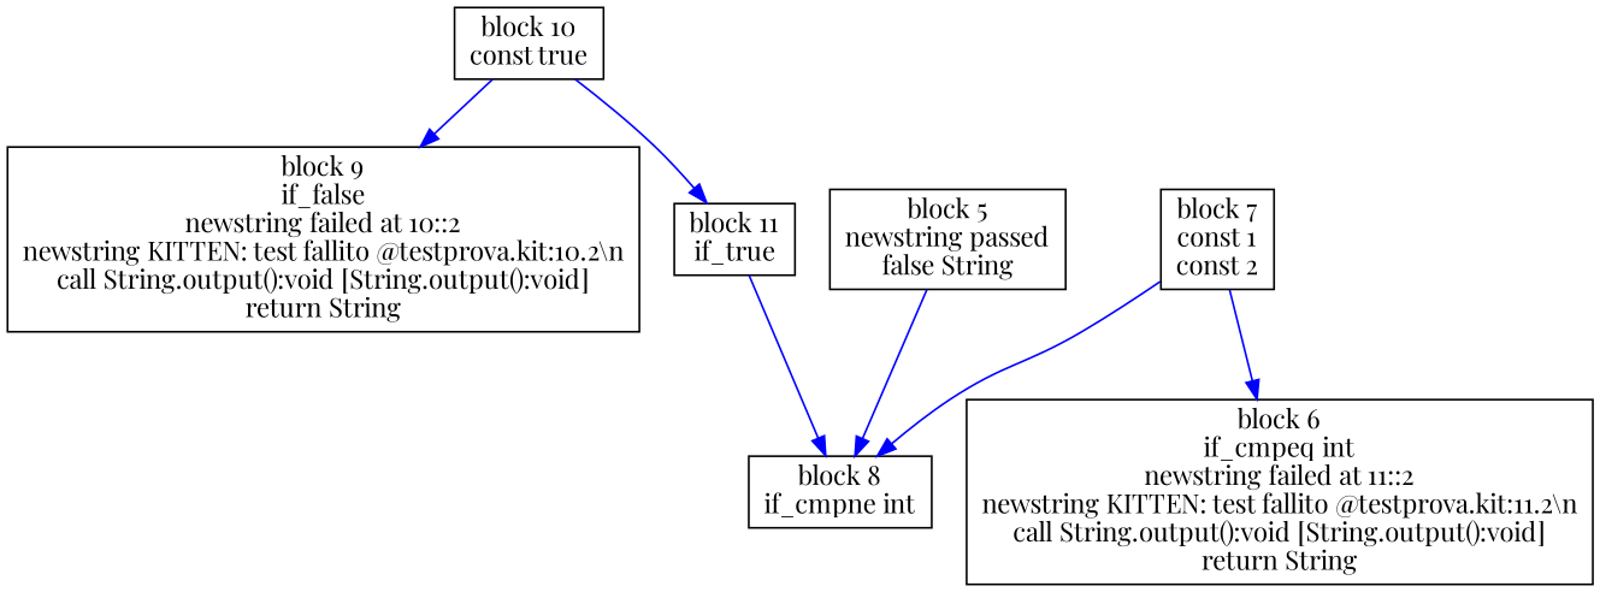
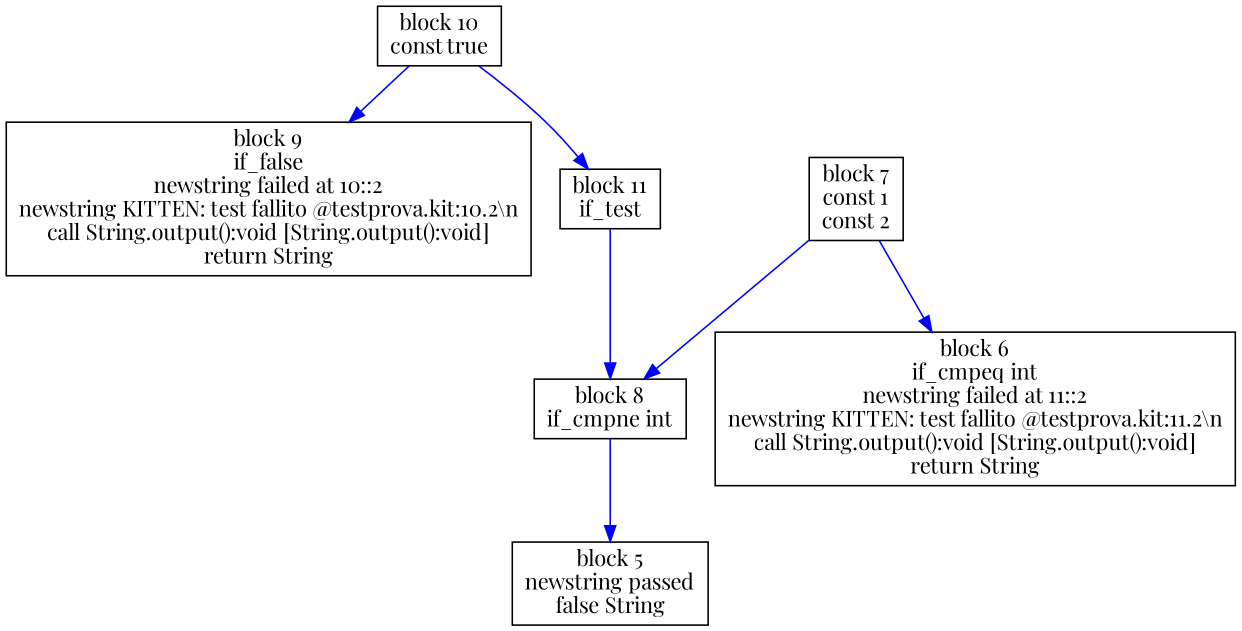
  digraph {
    fontname="Playfair Display"
    node [fontname="Playfair Display" shape=box]
    edge [color=blue fontname="Playfair Display" fontsize=8]
    n1 [label="block 10\nconst true"]
    n2 [label="block 9\nif_false\nnewstring failed at 10::2\nnewstring KITTEN: test fallito @testprova.kit:10.2\\n\ncall String.output():void [String.output():void]\nreturn String"]
-   n3 [label="block 11\nif_true"]
+   n3 [label="block 11\nif_test"]
    n4 [label="block 8\nif_cmpne int"]
    n5 [label="block 7\nconst 1\nconst 2"]
    n6 [label="block 6\nif_cmpeq int\nnewstring failed at 11::2\nnewstring KITTEN: test fallito @testprova.kit:11.2\\n\ncall String.output():void [String.output():void]\nreturn String"]
    n7 [label="block 5\nnewstring passed\nfalse String"]
    n1 -> n2
    n1 -> n3
    n3 -> n4
-   n7 -> n4
+   n4 -> n7
    n5 -> n4
    n5 -> n6
  }
